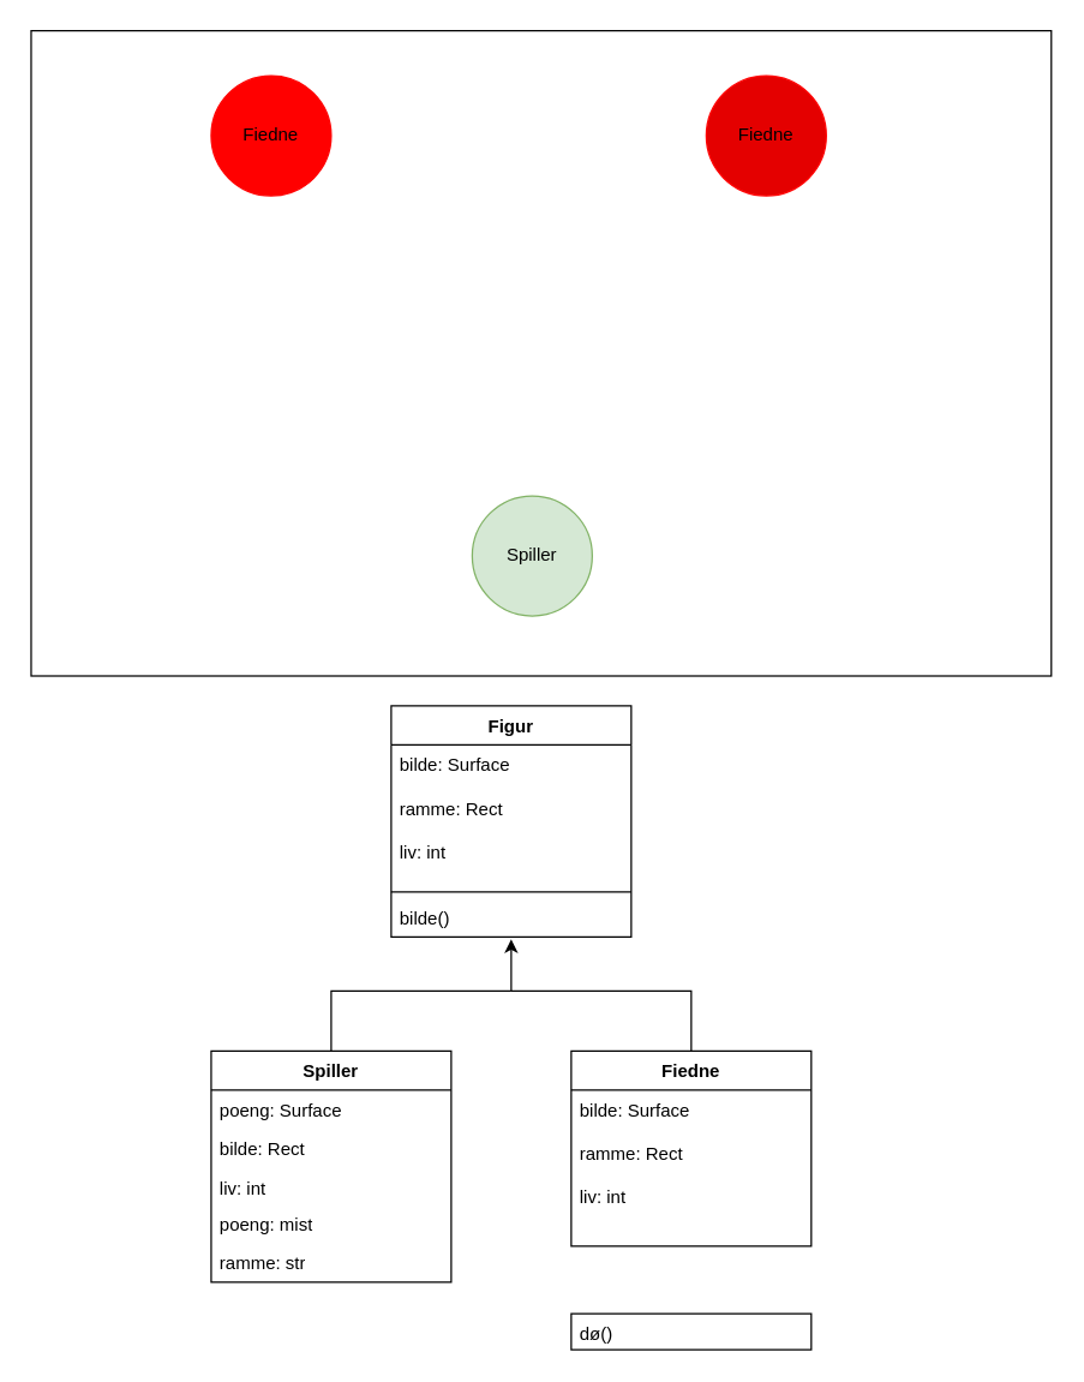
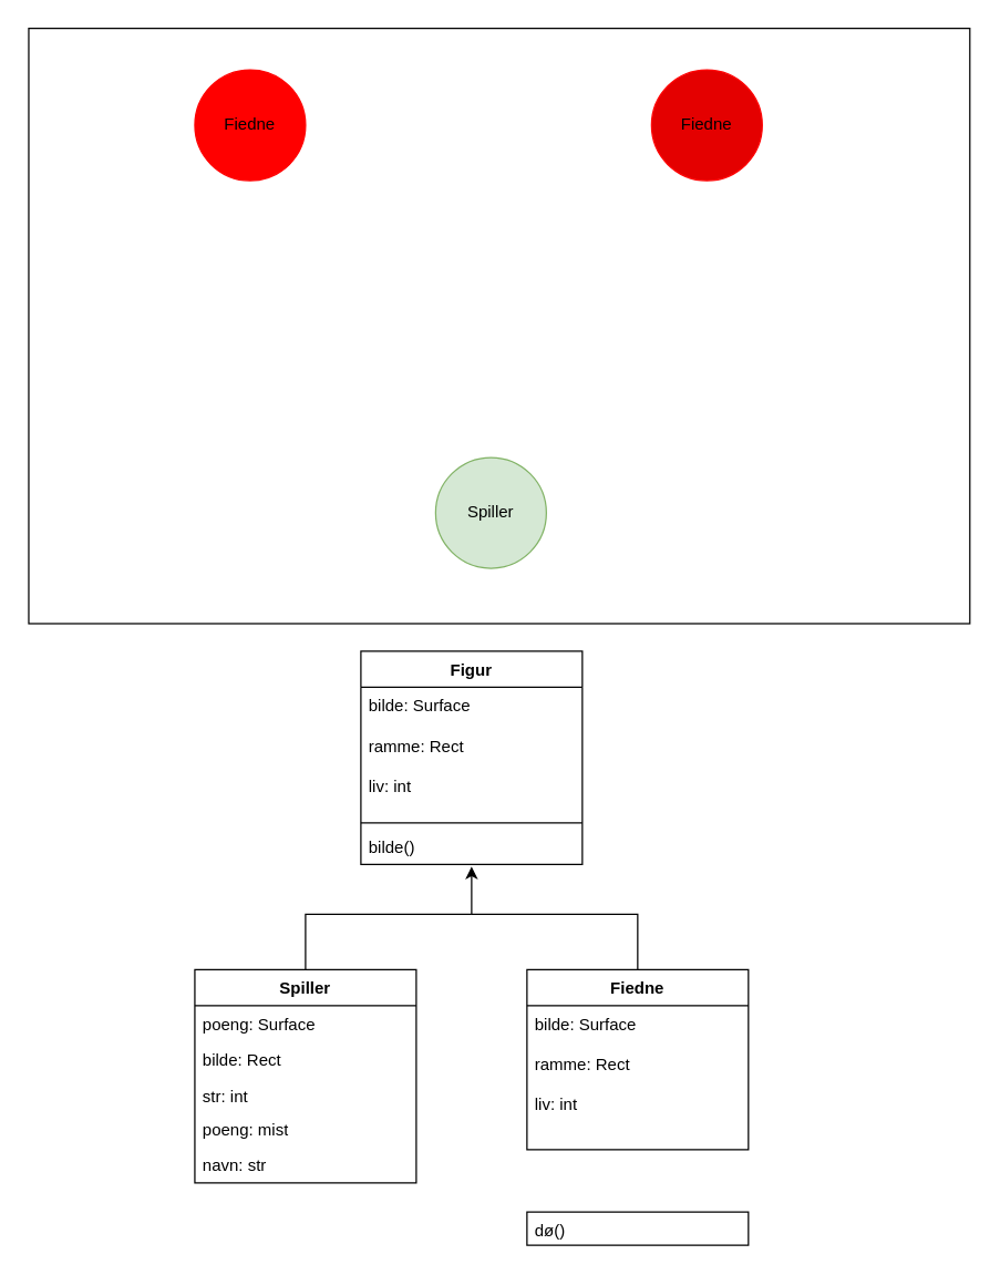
  <mxCell id="0" />
  <mxCell id="1" parent="0" />
  <mxCell id="2" value="" style="rounded=0;whiteSpace=wrap;html=1;" vertex="1" parent="1"><mxGeometry x="20" y="20" width="680" height="430" as="geometry" /></mxCell>
  <mxCell id="3" value="" style="ellipse;whiteSpace=wrap;html=1;aspect=fixed;strokeColor=#82b366;fillColor=#d5e8d4;" vertex="1" parent="1"><mxGeometry x="314" y="330" width="80" height="80" as="geometry" /></mxCell>
  <mxCell id="4" value="" style="ellipse;whiteSpace=wrap;html=1;aspect=fixed;strokeColor=#ff0000;fillColor=#ff0000;" vertex="1" parent="1"><mxGeometry x="140" y="50" width="80" height="80" as="geometry" /></mxCell>
  <mxCell id="5" value="" style="ellipse;whiteSpace=wrap;html=1;aspect=fixed;fillColor=#e40000;strokeColor=#ff0000;" vertex="1" parent="1"><mxGeometry x="470" y="50" width="80" height="80" as="geometry" /></mxCell>
  <mxCell id="6" value="Fiedne" style="text;html=1;strokeColor=none;fillColor=none;align=center;verticalAlign=middle;whiteSpace=wrap;rounded=0;" vertex="1" parent="1"><mxGeometry x="150" y="75" width="60" height="30" as="geometry" /></mxCell>
  <mxCell id="7" value="Fiedne" style="text;html=1;strokeColor=none;fillColor=none;align=center;verticalAlign=middle;whiteSpace=wrap;rounded=0;" vertex="1" parent="1"><mxGeometry x="480" y="75" width="60" height="30" as="geometry" /></mxCell>
  <mxCell id="8" value="Spiller" style="text;html=1;strokeColor=none;fillColor=none;align=center;verticalAlign=middle;whiteSpace=wrap;rounded=0;" vertex="1" parent="1"><mxGeometry x="324" y="355" width="60" height="30" as="geometry" /></mxCell>
  <mxCell id="9" value="Spiller" style="swimlane;fontStyle=1;align=center;verticalAlign=top;childLayout=stackLayout;horizontal=1;startSize=26;horizontalStack=0;resizeParent=1;resizeParentMax=0;resizeLast=0;collapsible=1;marginBottom=0;whiteSpace=wrap;html=1;" vertex="1" parent="1"><mxGeometry x="140" y="700" width="160" height="154" as="geometry" /></mxCell>
  <mxCell id="10" value="poeng: Surface" style="text;strokeColor=none;fillColor=none;align=left;verticalAlign=top;spacingLeft=4;spacingRight=4;overflow=hidden;rotatable=0;points=[[0,0.5],[1,0.5]];portConstraint=eastwest;whiteSpace=wrap;html=1;" vertex="1" parent="9"><mxGeometry y="26" width="160" height="26" as="geometry" /></mxCell>
  <mxCell id="11" value="bilde: Rect" style="text;strokeColor=none;fillColor=none;align=left;verticalAlign=top;spacingLeft=4;spacingRight=4;overflow=hidden;rotatable=0;points=[[0,0.5],[1,0.5]];portConstraint=eastwest;whiteSpace=wrap;html=1;" vertex="1" parent="9"><mxGeometry y="52" width="160" height="26" as="geometry" /></mxCell>
- <mxCell id="12" value="liv: int" style="text;strokeColor=none;fillColor=none;align=left;verticalAlign=top;spacingLeft=4;spacingRight=4;overflow=hidden;rotatable=0;points=[[0,0.5],[1,0.5]];portConstraint=eastwest;whiteSpace=wrap;html=1;" vertex="1" parent="9"><mxGeometry y="78" width="160" height="24" as="geometry" /></mxCell>
+ <mxCell id="12" value="str: int" style="text;strokeColor=none;fillColor=none;align=left;verticalAlign=top;spacingLeft=4;spacingRight=4;overflow=hidden;rotatable=0;points=[[0,0.5],[1,0.5]];portConstraint=eastwest;whiteSpace=wrap;html=1;" vertex="1" parent="9"><mxGeometry y="78" width="160" height="24" as="geometry" /></mxCell>
  <mxCell id="13" value="poeng: mist" style="text;strokeColor=none;fillColor=none;align=left;verticalAlign=top;spacingLeft=4;spacingRight=4;overflow=hidden;rotatable=0;points=[[0,0.5],[1,0.5]];portConstraint=eastwest;whiteSpace=wrap;html=1;" vertex="1" parent="9"><mxGeometry y="102" width="160" height="26" as="geometry" /></mxCell>
- <mxCell id="14" value="ramme: str" style="text;strokeColor=none;fillColor=none;align=left;verticalAlign=top;spacingLeft=4;spacingRight=4;overflow=hidden;rotatable=0;points=[[0,0.5],[1,0.5]];portConstraint=eastwest;whiteSpace=wrap;html=1;" vertex="1" parent="9"><mxGeometry y="128" width="160" height="26" as="geometry" /></mxCell>
+ <mxCell id="14" value="navn: str" style="text;strokeColor=none;fillColor=none;align=left;verticalAlign=top;spacingLeft=4;spacingRight=4;overflow=hidden;rotatable=0;points=[[0,0.5],[1,0.5]];portConstraint=eastwest;whiteSpace=wrap;html=1;" vertex="1" parent="9"><mxGeometry y="128" width="160" height="26" as="geometry" /></mxCell>
  <mxCell id="15" value="Fiedne" style="swimlane;fontStyle=1;align=center;verticalAlign=top;childLayout=stackLayout;horizontal=1;startSize=26;horizontalStack=0;resizeParent=1;resizeParentMax=0;resizeLast=0;collapsible=1;marginBottom=0;whiteSpace=wrap;html=1;" vertex="1" parent="1"><mxGeometry x="380" y="700" width="160" height="130" as="geometry" /></mxCell>
  <mxCell id="16" value="bilde: Surface&lt;br&gt;&lt;br&gt;ramme: Rect&lt;br&gt;&lt;br&gt;liv: int" style="text;strokeColor=none;fillColor=none;align=left;verticalAlign=top;spacingLeft=4;spacingRight=4;overflow=hidden;rotatable=0;points=[[0,0.5],[1,0.5]];portConstraint=eastwest;whiteSpace=wrap;html=1;" vertex="1" parent="15"><mxGeometry y="26" width="160" height="104" as="geometry" /></mxCell>
  <mxCell id="17" value="Figur" style="swimlane;fontStyle=1;align=center;verticalAlign=top;childLayout=stackLayout;horizontal=1;startSize=26;horizontalStack=0;resizeParent=1;resizeParentMax=0;resizeLast=0;collapsible=1;marginBottom=0;whiteSpace=wrap;html=1;" vertex="1" parent="1"><mxGeometry x="260" y="470" width="160" height="154" as="geometry" /></mxCell>
  <mxCell id="18" value="bilde: Surface&lt;br&gt;&lt;br&gt;ramme: Rect&lt;br&gt;&lt;br&gt;liv: int" style="text;strokeColor=none;fillColor=none;align=left;verticalAlign=top;spacingLeft=4;spacingRight=4;overflow=hidden;rotatable=0;points=[[0,0.5],[1,0.5]];portConstraint=eastwest;whiteSpace=wrap;html=1;" vertex="1" parent="17"><mxGeometry y="26" width="160" height="94" as="geometry" /></mxCell>
  <mxCell id="19" value="" style="line;strokeWidth=1;fillColor=none;align=left;verticalAlign=middle;spacingTop=-1;spacingLeft=3;spacingRight=3;rotatable=0;labelPosition=right;points=[];portConstraint=eastwest;strokeColor=inherit;" vertex="1" parent="17"><mxGeometry y="120" width="160" height="8" as="geometry" /></mxCell>
  <mxCell id="20" value="bilde()" style="text;strokeColor=none;fillColor=none;align=left;verticalAlign=top;spacingLeft=4;spacingRight=4;overflow=hidden;rotatable=0;points=[[0,0.5],[1,0.5]];portConstraint=eastwest;whiteSpace=wrap;html=1;" vertex="1" parent="17"><mxGeometry y="128" width="160" height="26" as="geometry" /></mxCell>
  <mxCell id="21" value="dø()" style="text;strokeColor=default;fillColor=none;align=left;verticalAlign=top;spacingLeft=4;spacingRight=4;overflow=hidden;rotatable=0;points=[[0,0.5],[1,0.5]];portConstraint=eastwest;whiteSpace=wrap;html=1;strokeWidth=1;rounded=0;" vertex="1" parent="1"><mxGeometry x="380" y="875" width="160" height="24" as="geometry" /></mxCell>
  <mxCell id="22" value="" style="endArrow=none;html=1;rounded=0;exitX=0.5;exitY=0;exitDx=0;exitDy=0;" edge="1" parent="1" source="9"><mxGeometry width="50" height="50" relative="1" as="geometry"><mxPoint x="330" y="720" as="sourcePoint" /><mxPoint x="340" y="660" as="targetPoint" /><Array as="points"><mxPoint x="220" y="660" /></Array></mxGeometry></mxCell>
  <mxCell id="23" value="" style="endArrow=none;html=1;rounded=0;entryX=0.5;entryY=0;entryDx=0;entryDy=0;" edge="1" parent="1" target="15"><mxGeometry width="50" height="50" relative="1" as="geometry"><mxPoint x="340" y="660" as="sourcePoint" /><mxPoint x="380" y="670" as="targetPoint" /><Array as="points"><mxPoint x="460" y="660" /></Array></mxGeometry></mxCell>
  <mxCell id="24" value="" style="endArrow=classic;html=1;rounded=0;entryX=0.5;entryY=1.058;entryDx=0;entryDy=0;entryPerimeter=0;" edge="1" parent="1" target="20"><mxGeometry width="50" height="50" relative="1" as="geometry"><mxPoint x="340" y="660" as="sourcePoint" /><mxPoint x="330" y="630" as="targetPoint" /><Array as="points" /></mxGeometry></mxCell>
